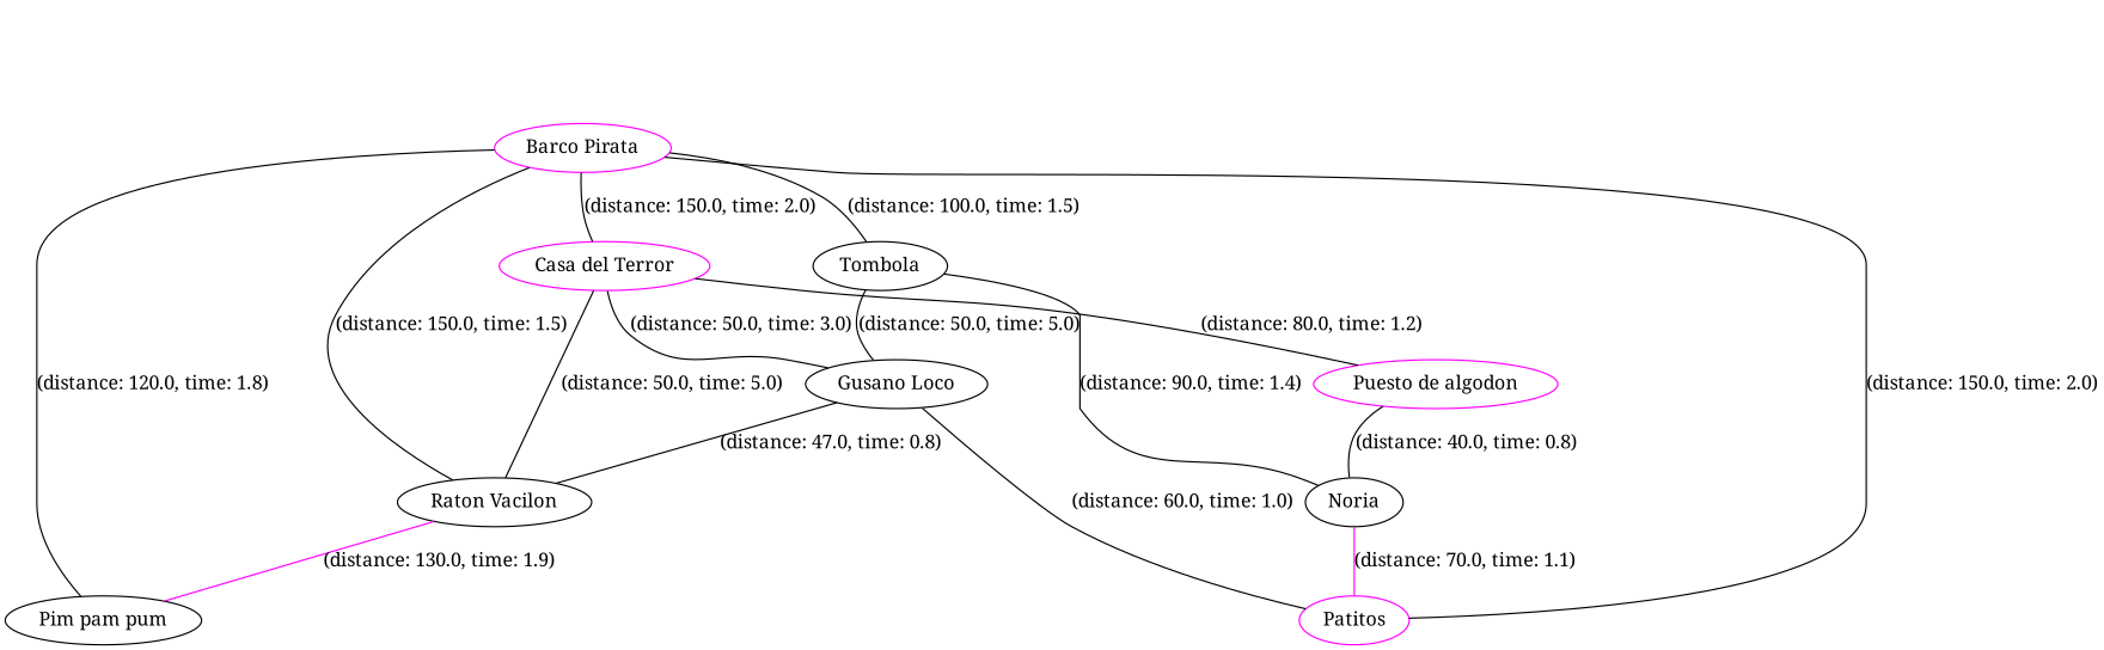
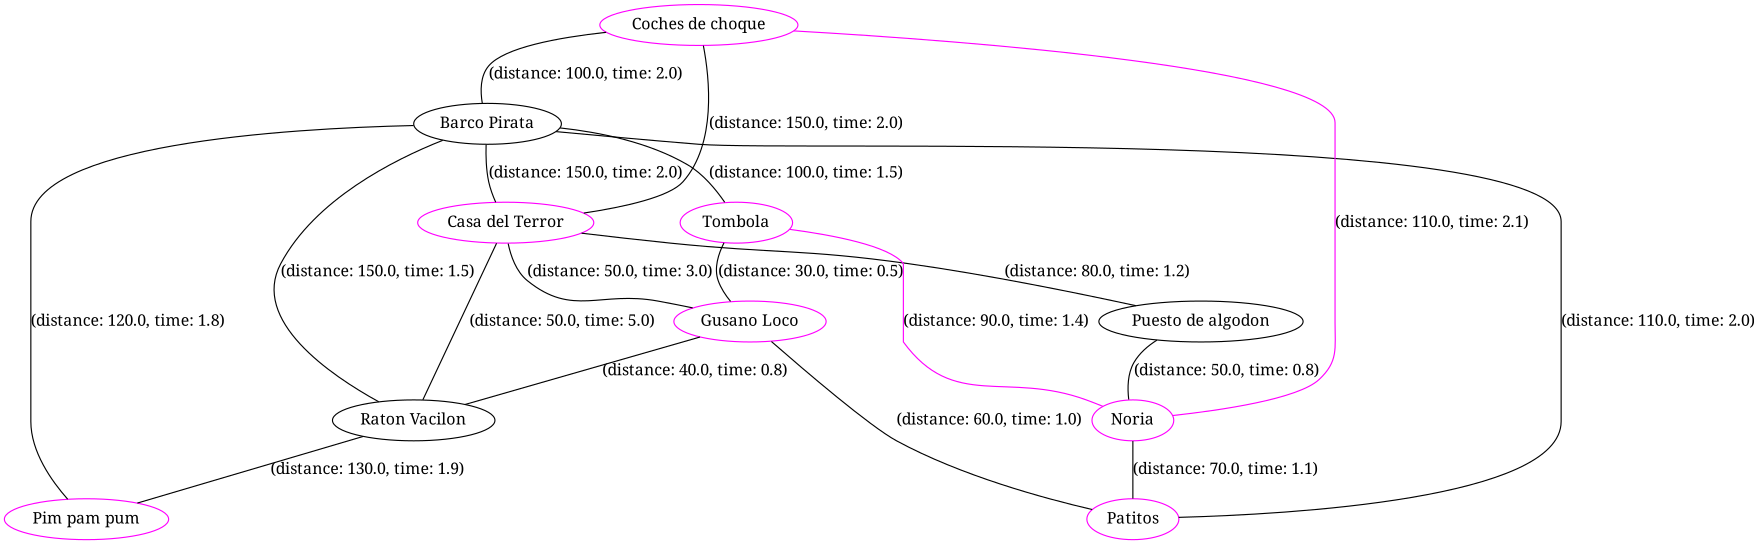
  strict graph {
    fontname="Noto Serif"
    node [fontname="Noto Serif"]
    edge [fontname="Noto Serif"]
-   n1 [label="Barco Pirata" color=magenta]
+   n1 [label="Barco Pirata"]
    n2 [color=magenta label="Casa del Terror"]
-   n3 [label=Tombola]
+   n3 [label=Tombola color=magenta]
    n4 [label="Raton Vacilon"]
-   n5 [label="Pim pam pum"]
-   n6 [label="Gusano Loco"]
-   n7 [label="Puesto de algodon" color=magenta]
-   n8 [color=black label=Noria]
+   n5 [label="Pim pam pum" color=magenta]
+   n6 [label="Gusano Loco" color=magenta]
+   n7 [label="Puesto de algodon"]
+   n8 [color=magenta label=Noria]
    n9 [color=magenta label=Patitos]
+   n10 [color=magenta label="Coches de choque"]
    n1 -- n2 [label="(distance: 150.0, time: 2.0)"]
    n1 -- n3 [label="(distance: 100.0, time: 1.5)"]
    n1 -- n4 [label="(distance: 150.0, time: 1.5)"]
    n1 -- n5 [label="(distance: 120.0, time: 1.8)"]
    n2 -- n4 [label="(distance: 50.0, time: 5.0)"]
    n2 -- n6 [label="(distance: 50.0, time: 3.0)"]
    n2 -- n7 [label="(distance: 80.0, time: 1.2)"]
-   n3 -- n6 [label="(distance: 50.0, time: 5.0)"]
-   n3 -- n8 [label="(distance: 90.0, time: 1.4)"]
-   n4 -- n5 [label="(distance: 130.0, time: 1.9)" color=magenta]
-   n6 -- n4 [label="(distance: 47.0, time: 0.8)"]
+   n3 -- n6 [label="(distance: 30.0, time: 0.5)"]
+   n3 -- n8 [label="(distance: 90.0, time: 1.4)" color=magenta]
+   n4 -- n5 [label="(distance: 130.0, time: 1.9)"]
+   n6 -- n4 [label="(distance: 40.0, time: 0.8)"]
    n6 -- n9 [label="(distance: 60.0, time: 1.0)"]
-   n7 -- n8 [label="(distance: 40.0, time: 0.8)"]
-   n8 -- n9 [color=magenta label="(distance: 70.0, time: 1.1)"]
-   n9 -- n1 [label="(distance: 150.0, time: 2.0)"]
+   n7 -- n8 [label="(distance: 50.0, time: 0.8)"]
+   n8 -- n9 [color=black label="(distance: 70.0, time: 1.1)"]
+   n9 -- n1 [label="(distance: 110.0, time: 2.0)"]
+   n10 -- n1 [label="(distance: 100.0, time: 2.0)"]
+   n10 -- n2 [label="(distance: 150.0, time: 2.0)"]
+   n10 -- n8 [color=magenta label="(distance: 110.0, time: 2.1)"]
  }
